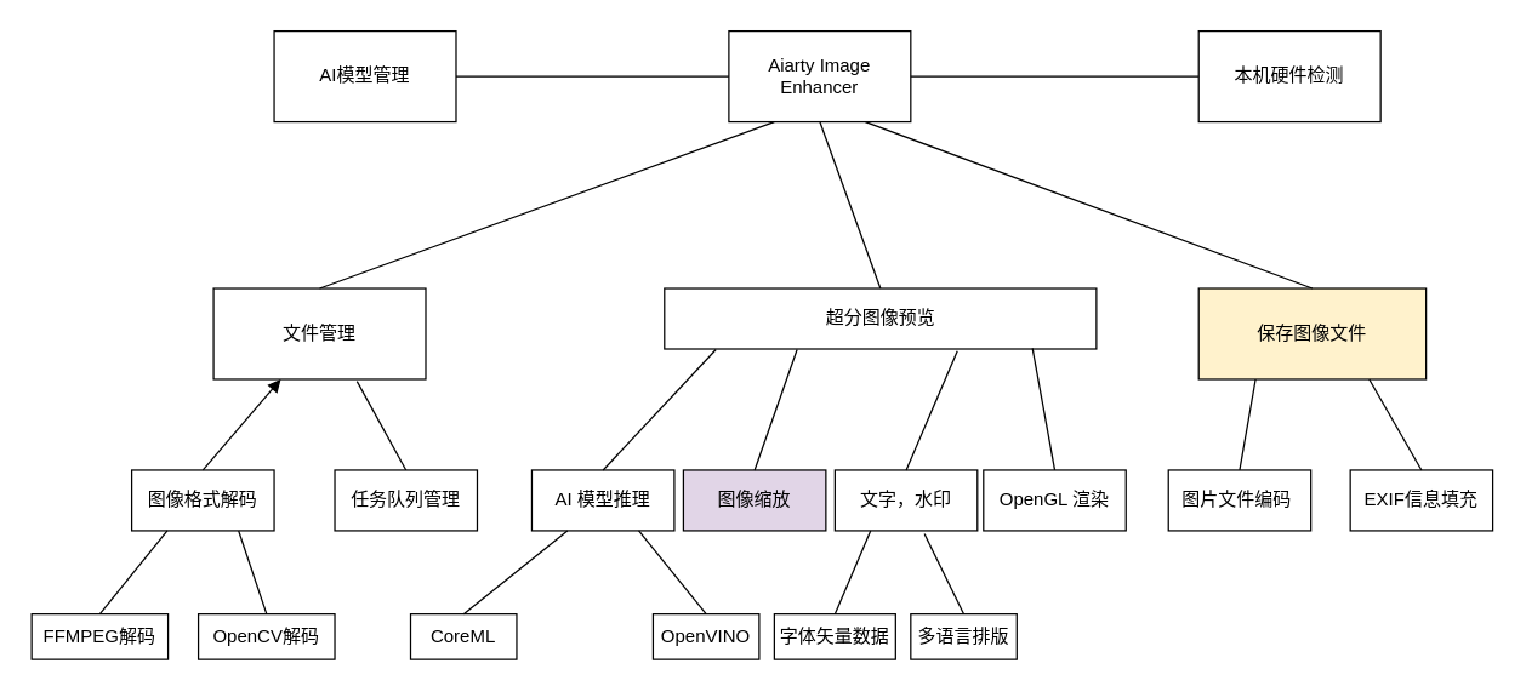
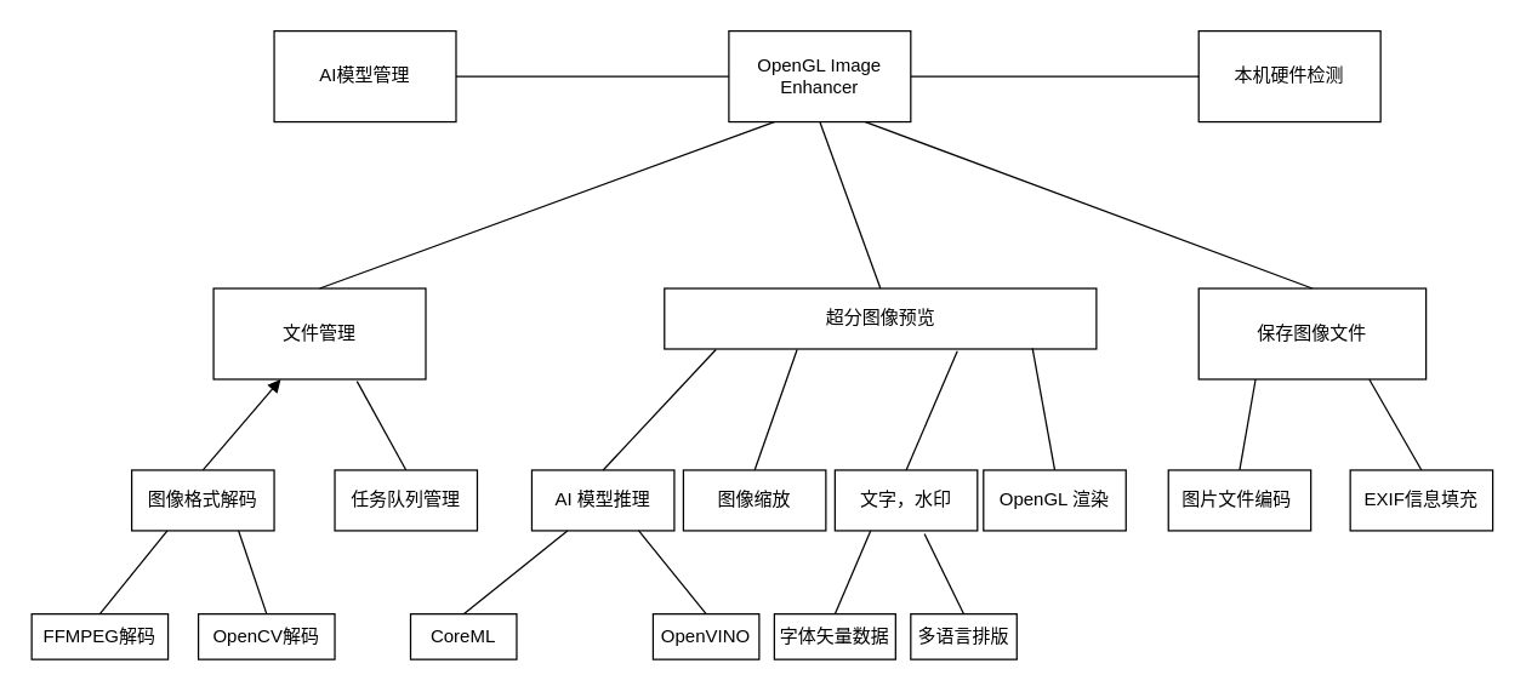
  <mxCell id="0" />
  <mxCell id="1" parent="0" />
  <mxCell id="2" value="本机硬件检测" style="rounded=0;whiteSpace=wrap;html=1;" vertex="1" parent="1"><mxGeometry x="790" y="20" width="120" height="60" as="geometry" /></mxCell>
  <mxCell id="3" value="文件管理" style="rounded=0;whiteSpace=wrap;html=1;" vertex="1" parent="1"><mxGeometry x="140" y="190" width="140" height="60" as="geometry" /></mxCell>
  <mxCell id="4" value="AI 模型推理" style="rounded=0;whiteSpace=wrap;html=1;" vertex="1" parent="1"><mxGeometry x="350" y="310" width="94" height="40" as="geometry" /></mxCell>
- <mxCell id="5" value="图像缩放" style="rounded=0;whiteSpace=wrap;html=1;fillColor=#e1d5e7;" vertex="1" parent="1"><mxGeometry x="450" y="310" width="94" height="40" as="geometry" /></mxCell>
+ <mxCell id="5" value="图像缩放" style="rounded=0;whiteSpace=wrap;html=1;" vertex="1" parent="1"><mxGeometry x="450" y="310" width="94" height="40" as="geometry" /></mxCell>
  <mxCell id="6" value="多语言排版" style="rounded=0;whiteSpace=wrap;html=1;" vertex="1" parent="1"><mxGeometry x="600" y="405" width="70" height="30" as="geometry" /></mxCell>
- <mxCell id="7" value="Aiarty Image Enhancer" style="rounded=0;whiteSpace=wrap;html=1;" vertex="1" parent="1"><mxGeometry x="480" y="20" width="120" height="60" as="geometry" /></mxCell>
+ <mxCell id="7" value="OpenGL Image Enhancer" style="rounded=0;whiteSpace=wrap;html=1;" vertex="1" parent="1"><mxGeometry x="480" y="20" width="120" height="60" as="geometry" /></mxCell>
  <mxCell id="8" value="超分图像预览" style="rounded=0;whiteSpace=wrap;html=1;" vertex="1" parent="1"><mxGeometry x="437.5" y="190" width="285" height="40" as="geometry" /></mxCell>
- <mxCell id="9" value="保存图像文件" style="rounded=0;whiteSpace=wrap;html=1;fillColor=#fff2cc;" vertex="1" parent="1"><mxGeometry x="790" y="190" width="150" height="60" as="geometry" /></mxCell>
+ <mxCell id="9" value="保存图像文件" style="rounded=0;whiteSpace=wrap;html=1;" vertex="1" parent="1"><mxGeometry x="790" y="190" width="150" height="60" as="geometry" /></mxCell>
  <mxCell id="10" value="图像格式解码" style="rounded=0;whiteSpace=wrap;html=1;" vertex="1" parent="1"><mxGeometry x="86" y="310" width="94" height="40" as="geometry" /></mxCell>
  <mxCell id="11" value="" style="endArrow=block;html=1;rounded=0;exitX=0.5;exitY=0;exitDx=0;exitDy=0;" edge="1" parent="1" source="10" target="3"><mxGeometry width="50" height="50" relative="1" as="geometry"><mxPoint x="260" y="320" as="sourcePoint" /><mxPoint x="320" y="250" as="targetPoint" /></mxGeometry></mxCell>
  <mxCell id="12" value="" style="endArrow=none;html=1;rounded=0;entryX=0.676;entryY=1.022;entryDx=0;entryDy=0;entryPerimeter=0;exitX=0.5;exitY=0;exitDx=0;exitDy=0;" edge="1" parent="1" source="13" target="3"><mxGeometry width="50" height="50" relative="1" as="geometry"><mxPoint x="420" y="310" as="sourcePoint" /><mxPoint x="360" y="260" as="targetPoint" /></mxGeometry></mxCell>
  <mxCell id="13" value="任务队列管理" style="rounded=0;whiteSpace=wrap;html=1;" vertex="1" parent="1"><mxGeometry x="220" y="310" width="94" height="40" as="geometry" /></mxCell>
  <mxCell id="14" value="字体矢量数据" style="rounded=0;whiteSpace=wrap;html=1;" vertex="1" parent="1"><mxGeometry x="510" y="405" width="80" height="30" as="geometry" /></mxCell>
  <mxCell id="15" value="" style="endArrow=none;html=1;rounded=0;exitX=0.5;exitY=0;exitDx=0;exitDy=0;entryX=0.25;entryY=1;entryDx=0;entryDy=0;" edge="1" parent="1" source="3" target="7"><mxGeometry width="50" height="50" relative="1" as="geometry"><mxPoint x="520" y="150" as="sourcePoint" /><mxPoint x="570" y="100" as="targetPoint" /></mxGeometry></mxCell>
  <mxCell id="16" value="" style="endArrow=none;html=1;rounded=0;entryX=0.5;entryY=1;entryDx=0;entryDy=0;exitX=0.5;exitY=0;exitDx=0;exitDy=0;" edge="1" parent="1" source="8" target="7"><mxGeometry width="50" height="50" relative="1" as="geometry"><mxPoint x="650" y="150" as="sourcePoint" /><mxPoint x="700" y="100" as="targetPoint" /></mxGeometry></mxCell>
  <mxCell id="17" value="" style="endArrow=none;html=1;rounded=0;entryX=0.75;entryY=1;entryDx=0;entryDy=0;exitX=0.5;exitY=0;exitDx=0;exitDy=0;" edge="1" parent="1" source="9" target="7"><mxGeometry width="50" height="50" relative="1" as="geometry"><mxPoint x="690" y="160" as="sourcePoint" /><mxPoint x="740" y="110" as="targetPoint" /></mxGeometry></mxCell>
  <mxCell id="18" value="" style="endArrow=none;html=1;rounded=0;exitX=1;exitY=0.5;exitDx=0;exitDy=0;entryX=0;entryY=0.5;entryDx=0;entryDy=0;" edge="1" parent="1" source="7" target="2"><mxGeometry width="50" height="50" relative="1" as="geometry"><mxPoint x="620" y="0" as="sourcePoint" /><mxPoint x="670" y="-50" as="targetPoint" /></mxGeometry></mxCell>
  <mxCell id="19" value="" style="endArrow=none;html=1;rounded=0;entryX=0.119;entryY=1.011;entryDx=0;entryDy=0;exitX=0.5;exitY=0;exitDx=0;exitDy=0;entryPerimeter=0;" edge="1" parent="1" source="4" target="8"><mxGeometry width="50" height="50" relative="1" as="geometry"><mxPoint x="460" y="370" as="sourcePoint" /><mxPoint x="510" y="320" as="targetPoint" /></mxGeometry></mxCell>
  <mxCell id="20" value="" style="endArrow=none;html=1;rounded=0;exitX=0.307;exitY=1.011;exitDx=0;exitDy=0;entryX=0.5;entryY=0;entryDx=0;entryDy=0;exitPerimeter=0;" edge="1" parent="1" source="8" target="5"><mxGeometry width="50" height="50" relative="1" as="geometry"><mxPoint x="620" y="300" as="sourcePoint" /><mxPoint x="670" y="250" as="targetPoint" /></mxGeometry></mxCell>
  <mxCell id="21" value="文字，水印" style="rounded=0;whiteSpace=wrap;html=1;" vertex="1" parent="1"><mxGeometry x="550" y="310" width="94" height="40" as="geometry" /></mxCell>
  <mxCell id="22" value="" style="endArrow=none;html=1;rounded=0;exitX=0.678;exitY=1.033;exitDx=0;exitDy=0;entryX=0.5;entryY=0;entryDx=0;entryDy=0;exitPerimeter=0;" edge="1" parent="1" source="8" target="21"><mxGeometry width="50" height="50" relative="1" as="geometry"><mxPoint x="640" y="290" as="sourcePoint" /><mxPoint x="690" y="240" as="targetPoint" /></mxGeometry></mxCell>
  <mxCell id="23" value="图片文件编码&amp;nbsp;" style="rounded=0;whiteSpace=wrap;html=1;" vertex="1" parent="1"><mxGeometry x="770" y="310" width="94" height="40" as="geometry" /></mxCell>
  <mxCell id="24" value="EXIF信息填充" style="rounded=0;whiteSpace=wrap;html=1;" vertex="1" parent="1"><mxGeometry x="890" y="310" width="94" height="40" as="geometry" /></mxCell>
  <mxCell id="25" value="OpenGL 渲染" style="rounded=0;whiteSpace=wrap;html=1;" vertex="1" parent="1"><mxGeometry x="648" y="310" width="94" height="40" as="geometry" /></mxCell>
  <mxCell id="26" value="" style="endArrow=none;html=1;rounded=0;exitX=0.5;exitY=0;exitDx=0;exitDy=0;entryX=0.852;entryY=0.989;entryDx=0;entryDy=0;entryPerimeter=0;" edge="1" parent="1" source="25" target="8"><mxGeometry width="50" height="50" relative="1" as="geometry"><mxPoint x="720" y="270" as="sourcePoint" /><mxPoint x="770" y="220" as="targetPoint" /></mxGeometry></mxCell>
  <mxCell id="27" value="" style="endArrow=none;html=1;rounded=0;entryX=0.25;entryY=1;entryDx=0;entryDy=0;exitX=0.5;exitY=0;exitDx=0;exitDy=0;" edge="1" parent="1" source="23" target="9"><mxGeometry width="50" height="50" relative="1" as="geometry"><mxPoint x="900" y="400" as="sourcePoint" /><mxPoint x="880" y="400" as="targetPoint" /></mxGeometry></mxCell>
  <mxCell id="28" value="" style="endArrow=none;html=1;rounded=0;exitX=0.75;exitY=1;exitDx=0;exitDy=0;entryX=0.5;entryY=0;entryDx=0;entryDy=0;" edge="1" parent="1" source="9" target="24"><mxGeometry width="50" height="50" relative="1" as="geometry"><mxPoint x="1150" y="230" as="sourcePoint" /><mxPoint x="1200" y="180" as="targetPoint" /></mxGeometry></mxCell>
  <mxCell id="29" value="AI模型管理" style="rounded=0;whiteSpace=wrap;html=1;" vertex="1" parent="1"><mxGeometry x="180" y="20" width="120" height="60" as="geometry" /></mxCell>
  <mxCell id="30" value="" style="endArrow=none;html=1;rounded=0;exitX=1;exitY=0.5;exitDx=0;exitDy=0;entryX=0;entryY=0.5;entryDx=0;entryDy=0;" edge="1" parent="1" source="29" target="7"><mxGeometry width="50" height="50" relative="1" as="geometry"><mxPoint x="360" y="50" as="sourcePoint" /><mxPoint x="410" y="0" as="targetPoint" /></mxGeometry></mxCell>
  <mxCell id="31" value="CoreML" style="rounded=0;whiteSpace=wrap;html=1;" vertex="1" parent="1"><mxGeometry x="270" y="405" width="70" height="30" as="geometry" /></mxCell>
  <mxCell id="32" value="OpenVINO" style="rounded=0;whiteSpace=wrap;html=1;" vertex="1" parent="1"><mxGeometry x="430" y="405" width="70" height="30" as="geometry" /></mxCell>
  <mxCell id="33" value="" style="endArrow=none;html=1;rounded=0;exitX=0.5;exitY=0;exitDx=0;exitDy=0;entryX=0.25;entryY=1;entryDx=0;entryDy=0;" edge="1" parent="1" source="31" target="4"><mxGeometry width="50" height="50" relative="1" as="geometry"><mxPoint x="310" y="430" as="sourcePoint" /><mxPoint x="370" y="380" as="targetPoint" /></mxGeometry></mxCell>
  <mxCell id="34" value="" style="endArrow=none;html=1;rounded=0;entryX=0.75;entryY=1;entryDx=0;entryDy=0;exitX=0.5;exitY=0;exitDx=0;exitDy=0;" edge="1" parent="1" source="32" target="4"><mxGeometry width="50" height="50" relative="1" as="geometry"><mxPoint x="480" y="420" as="sourcePoint" /><mxPoint x="530" y="370" as="targetPoint" /></mxGeometry></mxCell>
  <mxCell id="35" value="FFMPEG解码" style="rounded=0;whiteSpace=wrap;html=1;" vertex="1" parent="1"><mxGeometry x="20" y="405" width="90" height="30" as="geometry" /></mxCell>
  <mxCell id="36" value="OpenCV解码" style="rounded=0;whiteSpace=wrap;html=1;" vertex="1" parent="1"><mxGeometry x="130" y="405" width="90" height="30" as="geometry" /></mxCell>
  <mxCell id="37" value="" style="endArrow=none;html=1;rounded=0;entryX=0.25;entryY=1;entryDx=0;entryDy=0;exitX=0.5;exitY=0;exitDx=0;exitDy=0;" edge="1" parent="1" source="35" target="10"><mxGeometry width="50" height="50" relative="1" as="geometry"><mxPoint x="30" y="400" as="sourcePoint" /><mxPoint x="40" y="340" as="targetPoint" /></mxGeometry></mxCell>
  <mxCell id="38" value="" style="endArrow=none;html=1;rounded=0;entryX=0.75;entryY=1;entryDx=0;entryDy=0;exitX=0.5;exitY=0;exitDx=0;exitDy=0;" edge="1" parent="1" source="36" target="10"><mxGeometry width="50" height="50" relative="1" as="geometry"><mxPoint x="150" y="570" as="sourcePoint" /><mxPoint x="200" y="520" as="targetPoint" /></mxGeometry></mxCell>
  <mxCell id="39" value="" style="endArrow=none;html=1;rounded=0;entryX=0.25;entryY=1;entryDx=0;entryDy=0;exitX=0.5;exitY=0;exitDx=0;exitDy=0;" edge="1" parent="1" source="14" target="21"><mxGeometry width="50" height="50" relative="1" as="geometry"><mxPoint x="550" y="410" as="sourcePoint" /><mxPoint x="600" y="360" as="targetPoint" /></mxGeometry></mxCell>
  <mxCell id="40" value="" style="endArrow=none;html=1;rounded=0;entryX=0.628;entryY=1.05;entryDx=0;entryDy=0;entryPerimeter=0;exitX=0.5;exitY=0;exitDx=0;exitDy=0;" edge="1" parent="1" source="6" target="21"><mxGeometry width="50" height="50" relative="1" as="geometry"><mxPoint x="780" y="530" as="sourcePoint" /><mxPoint x="830" y="480" as="targetPoint" /></mxGeometry></mxCell>
